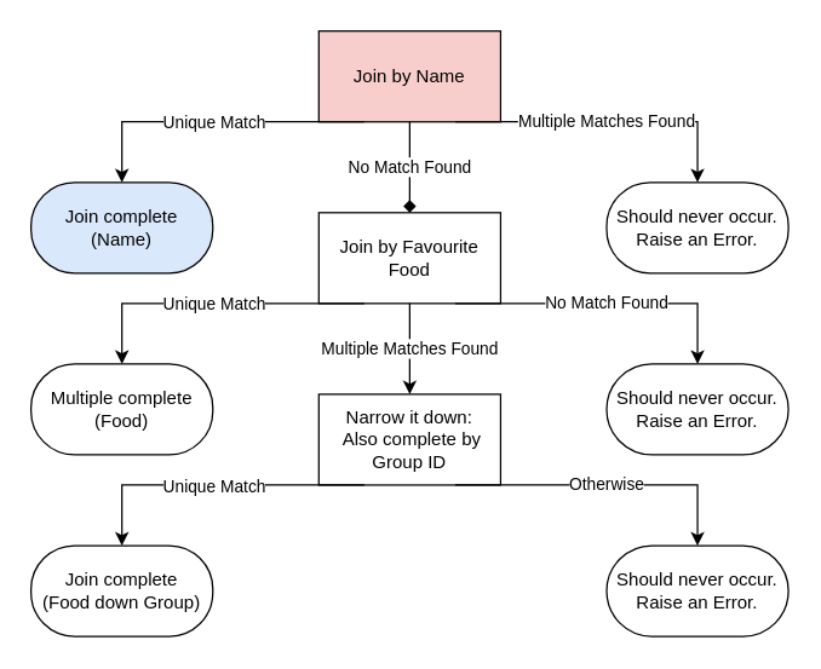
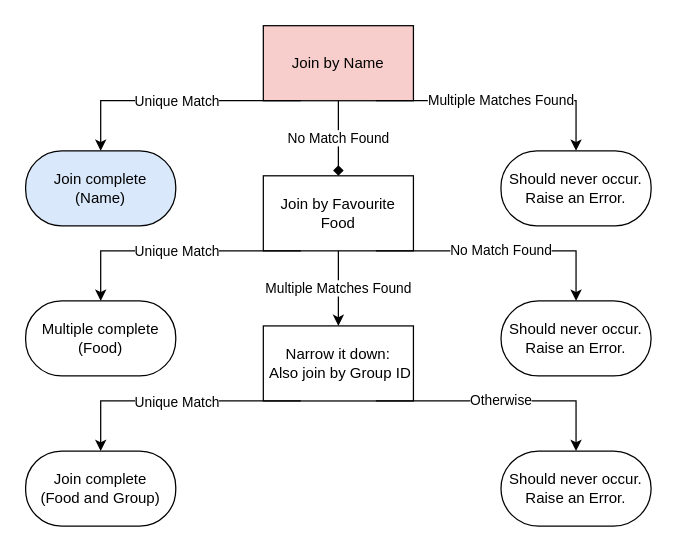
  <mxCell id="0" />
  <mxCell id="1" parent="0" />
  <mxCell id="2" value="Join by Name" style="rounded=0;whiteSpace=wrap;html=1;fillColor=#f8cecc;" parent="1" vertex="1"><mxGeometry x="210" y="20" width="120" height="60" as="geometry" /></mxCell>
  <mxCell id="3" value="Join by Favourite Food" style="rounded=0;whiteSpace=wrap;html=1;" parent="1" vertex="1"><mxGeometry x="210" y="140" width="120" height="60" as="geometry" /></mxCell>
  <mxCell id="4" value="" style="endArrow=classic;html=1;rounded=0;exitX=0.25;exitY=1;exitDx=0;exitDy=0;entryX=0.5;entryY=0;entryDx=0;entryDy=0;" parent="1" source="2" edge="1"><mxGeometry width="50" height="50" relative="1" as="geometry"><mxPoint x="270" y="370" as="sourcePoint" /><mxPoint x="80" y="120" as="targetPoint" /><Array as="points"><mxPoint x="80" y="80" /></Array></mxGeometry></mxCell>
  <mxCell id="5" value="Unique Match" style="edgeLabel;html=1;align=center;verticalAlign=middle;resizable=0;points=[];" parent="4" vertex="1" connectable="0"><mxGeometry x="0.16" y="-2" relative="1" as="geometry"><mxPoint x="16" y="2" as="offset" /></mxGeometry></mxCell>
  <mxCell id="6" value="Multiple Matches Found" style="endArrow=classic;html=1;rounded=0;exitX=0.75;exitY=1;exitDx=0;exitDy=0;entryX=0.5;entryY=0;entryDx=0;entryDy=0;" parent="1" source="2" edge="1"><mxGeometry width="50" height="50" relative="1" as="geometry"><mxPoint x="270" y="370" as="sourcePoint" /><mxPoint x="460" y="120" as="targetPoint" /><Array as="points"><mxPoint x="460" y="80" /></Array></mxGeometry></mxCell>
  <mxCell id="7" value="Should never occur.&lt;br&gt;Raise an Error." style="rounded=1;whiteSpace=wrap;html=1;arcSize=48;" parent="1" vertex="1"><mxGeometry x="400" y="120" width="120" height="60" as="geometry" /></mxCell>
  <mxCell id="8" value="Join complete&lt;br&gt;(Name)" style="rounded=1;whiteSpace=wrap;html=1;arcSize=48;fillColor=#dae8fc;" parent="1" vertex="1"><mxGeometry x="20" y="120" width="120" height="60" as="geometry" /></mxCell>
  <mxCell id="9" value="" style="endArrow=classic;html=1;rounded=0;exitX=0.25;exitY=1;exitDx=0;exitDy=0;entryX=0.5;entryY=0;entryDx=0;entryDy=0;" parent="1" edge="1"><mxGeometry width="50" height="50" relative="1" as="geometry"><mxPoint x="240" y="200" as="sourcePoint" /><mxPoint x="80" y="240" as="targetPoint" /><Array as="points"><mxPoint x="80" y="200" /></Array></mxGeometry></mxCell>
  <mxCell id="10" value="Unique Match" style="edgeLabel;html=1;align=center;verticalAlign=middle;resizable=0;points=[];" parent="9" vertex="1" connectable="0"><mxGeometry x="0.16" y="-2" relative="1" as="geometry"><mxPoint x="16" y="2" as="offset" /></mxGeometry></mxCell>
  <mxCell id="11" value="No Match Found" style="endArrow=classic;html=1;rounded=0;exitX=0.75;exitY=1;exitDx=0;exitDy=0;entryX=0.5;entryY=0;entryDx=0;entryDy=0;" parent="1" edge="1"><mxGeometry width="50" height="50" relative="1" as="geometry"><mxPoint x="300" y="200" as="sourcePoint" /><mxPoint x="460" y="240" as="targetPoint" /><Array as="points"><mxPoint x="460" y="200" /></Array></mxGeometry></mxCell>
  <mxCell id="12" value="Multiple complete&lt;br&gt;(Food)" style="rounded=1;whiteSpace=wrap;html=1;arcSize=48;" parent="1" vertex="1"><mxGeometry x="20" y="240" width="120" height="60" as="geometry" /></mxCell>
  <mxCell id="13" value="No Match Found" style="endArrow=diamond;html=1;rounded=0;exitX=0.5;exitY=1;exitDx=0;exitDy=0;entryX=0.5;entryY=0;entryDx=0;entryDy=0;" parent="1" source="2" target="3" edge="1"><mxGeometry width="50" height="50" relative="1" as="geometry"><mxPoint x="290" y="320" as="sourcePoint" /><mxPoint x="340" y="270" as="targetPoint" /></mxGeometry></mxCell>
  <mxCell id="14" value="Multiple Matches Found" style="endArrow=classic;html=1;rounded=0;exitX=0.5;exitY=1;exitDx=0;exitDy=0;" parent="1" source="3" edge="1"><mxGeometry width="50" height="50" relative="1" as="geometry"><mxPoint x="290" y="320" as="sourcePoint" /><mxPoint x="270" y="260" as="targetPoint" /></mxGeometry></mxCell>
- <mxCell id="15" value="Narrow it down:&lt;br&gt;&amp;nbsp;Also complete by Group ID" style="rounded=0;whiteSpace=wrap;html=1;" parent="1" vertex="1"><mxGeometry x="210" y="260" width="120" height="60" as="geometry" /></mxCell>
+ <mxCell id="15" value="Narrow it down:&lt;br&gt;&amp;nbsp;Also join by Group ID" style="rounded=0;whiteSpace=wrap;html=1;" parent="1" vertex="1"><mxGeometry x="210" y="260" width="120" height="60" as="geometry" /></mxCell>
  <mxCell id="16" value="Should never occur.&lt;br&gt;Raise an Error." style="rounded=1;whiteSpace=wrap;html=1;arcSize=50;" parent="1" vertex="1"><mxGeometry x="400" y="240" width="120" height="60" as="geometry" /></mxCell>
  <mxCell id="17" value="" style="endArrow=classic;html=1;rounded=0;exitX=0.25;exitY=1;exitDx=0;exitDy=0;entryX=0.5;entryY=0;entryDx=0;entryDy=0;" parent="1" edge="1"><mxGeometry width="50" height="50" relative="1" as="geometry"><mxPoint x="240" y="320" as="sourcePoint" /><mxPoint x="80" y="360" as="targetPoint" /><Array as="points"><mxPoint x="80" y="320" /></Array></mxGeometry></mxCell>
  <mxCell id="18" value="Unique Match" style="edgeLabel;html=1;align=center;verticalAlign=middle;resizable=0;points=[];" parent="17" vertex="1" connectable="0"><mxGeometry x="0.16" y="-2" relative="1" as="geometry"><mxPoint x="16" y="2" as="offset" /></mxGeometry></mxCell>
  <mxCell id="19" value="Otherwise" style="endArrow=classic;html=1;rounded=0;exitX=0.75;exitY=1;exitDx=0;exitDy=0;entryX=0.5;entryY=0;entryDx=0;entryDy=0;" parent="1" edge="1"><mxGeometry width="50" height="50" relative="1" as="geometry"><mxPoint x="300" y="320" as="sourcePoint" /><mxPoint x="460" y="360" as="targetPoint" /><Array as="points"><mxPoint x="460" y="320" /></Array></mxGeometry></mxCell>
- <mxCell id="20" value="Join complete&lt;br&gt;(Food down Group)" style="rounded=1;whiteSpace=wrap;html=1;arcSize=48;" parent="1" vertex="1"><mxGeometry x="20" y="360" width="120" height="60" as="geometry" /></mxCell>
+ <mxCell id="20" value="Join complete&lt;br&gt;(Food and Group)" style="rounded=1;whiteSpace=wrap;html=1;arcSize=48;" parent="1" vertex="1"><mxGeometry x="20" y="360" width="120" height="60" as="geometry" /></mxCell>
  <mxCell id="21" value="Should never occur.&lt;br&gt;Raise an Error." style="rounded=1;whiteSpace=wrap;html=1;arcSize=50;" parent="1" vertex="1"><mxGeometry x="400" y="360" width="120" height="60" as="geometry" /></mxCell>
